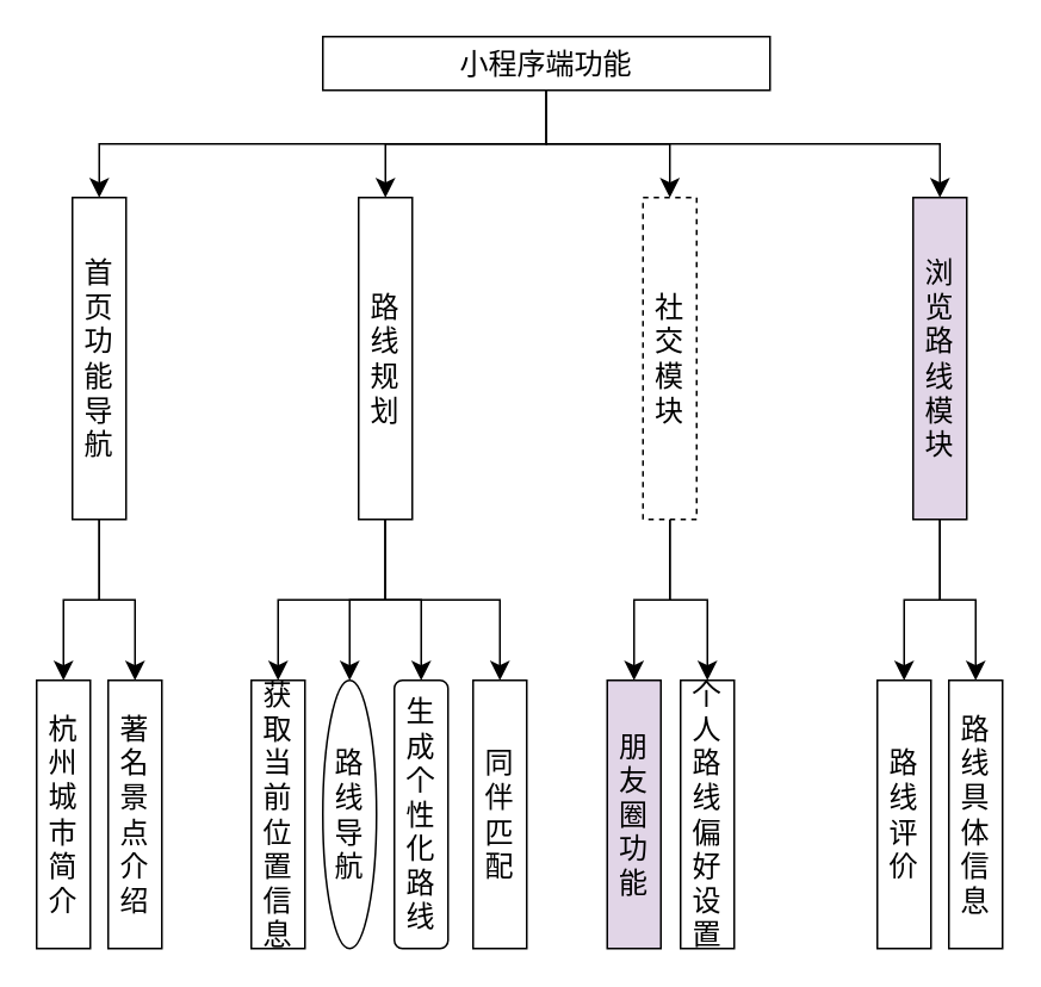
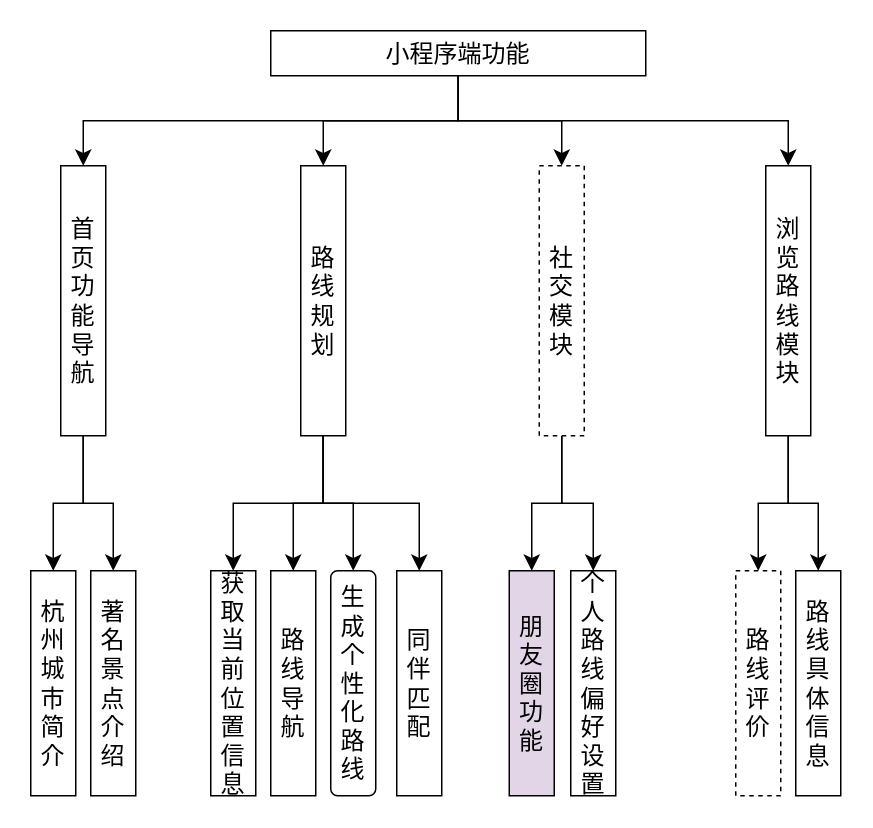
  <mxCell id="0" />
  <mxCell id="1" parent="0" />
  <mxCell id="2" style="edgeStyle=orthogonalEdgeStyle;rounded=0;orthogonalLoop=1;jettySize=auto;html=1;exitX=0.5;exitY=1;exitDx=0;exitDy=0;entryX=0.5;entryY=0;entryDx=0;entryDy=0;fontSize=12;startSize=8;endSize=8;" edge="1" parent="1" source="6" target="9"><mxGeometry relative="1" as="geometry" /></mxCell>
  <mxCell id="3" style="edgeStyle=orthogonalEdgeStyle;rounded=0;orthogonalLoop=1;jettySize=auto;html=1;fontSize=12;startSize=8;endSize=8;" edge="1" parent="1" source="6" target="17"><mxGeometry relative="1" as="geometry" /></mxCell>
  <mxCell id="4" style="edgeStyle=orthogonalEdgeStyle;rounded=0;orthogonalLoop=1;jettySize=auto;html=1;fontSize=12;startSize=8;endSize=8;" edge="1" parent="1" source="6" target="20"><mxGeometry relative="1" as="geometry" /></mxCell>
  <mxCell id="5" style="edgeStyle=orthogonalEdgeStyle;rounded=0;orthogonalLoop=1;jettySize=auto;html=1;fontSize=12;startSize=8;endSize=8;exitX=0.5;exitY=1;exitDx=0;exitDy=0;" edge="1" parent="1" source="6" target="27"><mxGeometry relative="1" as="geometry" /></mxCell>
  <mxCell id="6" value="小程序端功能" style="rounded=0;whiteSpace=wrap;html=1;fontSize=16;" vertex="1" parent="1"><mxGeometry x="180" y="20" width="250" height="30" as="geometry" /></mxCell>
  <mxCell id="7" style="edgeStyle=orthogonalEdgeStyle;rounded=0;orthogonalLoop=1;jettySize=auto;html=1;entryX=0.5;entryY=0;entryDx=0;entryDy=0;fontSize=12;startSize=8;endSize=8;" edge="1" parent="1" source="9" target="10"><mxGeometry relative="1" as="geometry" /></mxCell>
  <mxCell id="8" style="edgeStyle=orthogonalEdgeStyle;rounded=0;orthogonalLoop=1;jettySize=auto;html=1;entryX=0.5;entryY=0;entryDx=0;entryDy=0;fontSize=12;startSize=8;endSize=8;" edge="1" parent="1" source="9" target="11"><mxGeometry relative="1" as="geometry" /></mxCell>
  <mxCell id="9" value="首页功能导航" style="rounded=0;whiteSpace=wrap;html=1;fontSize=16;" vertex="1" parent="1"><mxGeometry x="40" y="110" width="30" height="180" as="geometry" /></mxCell>
  <mxCell id="10" value="杭州城市简介" style="whiteSpace=wrap;html=1;fontSize=16;rounded=0;" vertex="1" parent="1"><mxGeometry x="20" y="380" width="30" height="150" as="geometry" /></mxCell>
  <mxCell id="11" value="著名景点介绍" style="whiteSpace=wrap;html=1;fontSize=16;rounded=0;" vertex="1" parent="1"><mxGeometry x="60" y="380" width="30" height="150" as="geometry" /></mxCell>
  <mxCell id="12" value="获取当前位置信息" style="whiteSpace=wrap;html=1;fontSize=16;rounded=0;" vertex="1" parent="1"><mxGeometry x="140" y="380" width="30" height="150" as="geometry" /></mxCell>
  <mxCell id="13" style="edgeStyle=orthogonalEdgeStyle;rounded=0;orthogonalLoop=1;jettySize=auto;html=1;entryX=0.5;entryY=0;entryDx=0;entryDy=0;fontSize=12;startSize=8;endSize=8;exitX=0.5;exitY=1;exitDx=0;exitDy=0;" edge="1" parent="1" source="17" target="12"><mxGeometry relative="1" as="geometry" /></mxCell>
  <mxCell id="14" style="edgeStyle=orthogonalEdgeStyle;rounded=0;orthogonalLoop=1;jettySize=auto;html=1;entryX=0.5;entryY=0;entryDx=0;entryDy=0;fontSize=12;startSize=8;endSize=8;" edge="1" parent="1" source="17" target="30"><mxGeometry relative="1" as="geometry" /></mxCell>
  <mxCell id="15" style="edgeStyle=orthogonalEdgeStyle;rounded=0;orthogonalLoop=1;jettySize=auto;html=1;fontSize=12;startSize=8;endSize=8;exitX=0.5;exitY=1;exitDx=0;exitDy=0;" edge="1" parent="1" source="17" target="21"><mxGeometry relative="1" as="geometry" /></mxCell>
  <mxCell id="16" style="edgeStyle=orthogonalEdgeStyle;rounded=0;orthogonalLoop=1;jettySize=auto;html=1;entryX=0.5;entryY=0;entryDx=0;entryDy=0;fontSize=12;startSize=8;endSize=8;exitX=0.5;exitY=1;exitDx=0;exitDy=0;" edge="1" parent="1" source="17" target="24"><mxGeometry relative="1" as="geometry" /></mxCell>
  <mxCell id="17" value="路线规划" style="rounded=0;whiteSpace=wrap;html=1;fontSize=16;" vertex="1" parent="1"><mxGeometry x="200" y="110" width="30" height="180" as="geometry" /></mxCell>
  <mxCell id="18" style="edgeStyle=orthogonalEdgeStyle;rounded=0;orthogonalLoop=1;jettySize=auto;html=1;entryX=0.5;entryY=0;entryDx=0;entryDy=0;fontSize=12;startSize=8;endSize=8;" edge="1" parent="1" source="20" target="22"><mxGeometry relative="1" as="geometry" /></mxCell>
  <mxCell id="19" style="edgeStyle=orthogonalEdgeStyle;rounded=0;orthogonalLoop=1;jettySize=auto;html=1;entryX=0.5;entryY=0;entryDx=0;entryDy=0;fontSize=12;startSize=8;endSize=8;exitX=0.5;exitY=1;exitDx=0;exitDy=0;" edge="1" parent="1" source="20" target="23"><mxGeometry relative="1" as="geometry" /></mxCell>
  <mxCell id="20" value="社交模块" style="rounded=0;whiteSpace=wrap;html=1;fontSize=16;dashed=1;" vertex="1" parent="1"><mxGeometry x="359" y="110" width="30" height="180" as="geometry" /></mxCell>
  <mxCell id="21" value="生成个性化路线" style="whiteSpace=wrap;html=1;fontSize=16;rounded=1;" vertex="1" parent="1"><mxGeometry x="220" y="380" width="30" height="150" as="geometry" /></mxCell>
  <mxCell id="22" value="朋友圈功能" style="whiteSpace=wrap;html=1;fontSize=16;rounded=0;fillColor=#e1d5e7;" vertex="1" parent="1"><mxGeometry x="339" y="380" width="30" height="150" as="geometry" /></mxCell>
  <mxCell id="23" value="个人路线偏好设置" style="whiteSpace=wrap;html=1;fontSize=16;rounded=0;" vertex="1" parent="1"><mxGeometry x="380" y="380" width="30" height="150" as="geometry" /></mxCell>
  <mxCell id="24" value="同伴匹配" style="whiteSpace=wrap;html=1;fontSize=16;rounded=0;" vertex="1" parent="1"><mxGeometry x="264" y="380" width="30" height="150" as="geometry" /></mxCell>
  <mxCell id="25" style="edgeStyle=orthogonalEdgeStyle;rounded=0;orthogonalLoop=1;jettySize=auto;html=1;entryX=0.5;entryY=0;entryDx=0;entryDy=0;fontSize=12;startSize=8;endSize=8;" edge="1" parent="1" source="27" target="28"><mxGeometry relative="1" as="geometry" /></mxCell>
  <mxCell id="26" style="edgeStyle=orthogonalEdgeStyle;rounded=0;orthogonalLoop=1;jettySize=auto;html=1;entryX=0.5;entryY=0;entryDx=0;entryDy=0;fontSize=12;startSize=8;endSize=8;" edge="1" parent="1" source="27" target="29"><mxGeometry relative="1" as="geometry" /></mxCell>
- <mxCell id="27" value="浏览路线模块" style="rounded=0;whiteSpace=wrap;html=1;fontSize=16;fillColor=#e1d5e7;" vertex="1" parent="1"><mxGeometry x="510" y="110" width="30" height="180" as="geometry" /></mxCell>
- <mxCell id="28" value="路线评价" style="whiteSpace=wrap;html=1;fontSize=16;rounded=0;" vertex="1" parent="1"><mxGeometry x="490" y="380" width="30" height="150" as="geometry" /></mxCell>
+ <mxCell id="27" value="浏览路线模块" style="rounded=0;whiteSpace=wrap;html=1;fontSize=16;" vertex="1" parent="1"><mxGeometry x="510" y="110" width="30" height="180" as="geometry" /></mxCell>
+ <mxCell id="28" value="路线评价" style="whiteSpace=wrap;html=1;fontSize=16;rounded=0;dashed=1;" vertex="1" parent="1"><mxGeometry x="490" y="380" width="30" height="150" as="geometry" /></mxCell>
  <mxCell id="29" value="路线具体信息" style="whiteSpace=wrap;html=1;fontSize=16;rounded=0;" vertex="1" parent="1"><mxGeometry x="530" y="380" width="30" height="150" as="geometry" /></mxCell>
- <mxCell id="30" value="路线导航" style="ellipse;whiteSpace=wrap;html=1;fontSize=16;" vertex="1" parent="1"><mxGeometry x="180" y="380" width="30" height="150" as="geometry" /></mxCell>
+ <mxCell id="30" value="路线导航" style="whiteSpace=wrap;html=1;fontSize=16;rounded=0;" vertex="1" parent="1"><mxGeometry x="180" y="380" width="30" height="150" as="geometry" /></mxCell>
